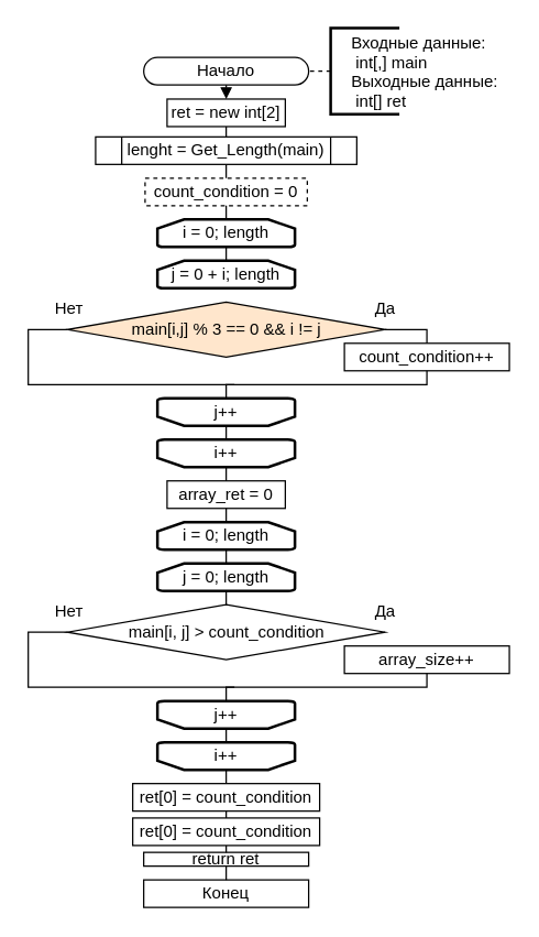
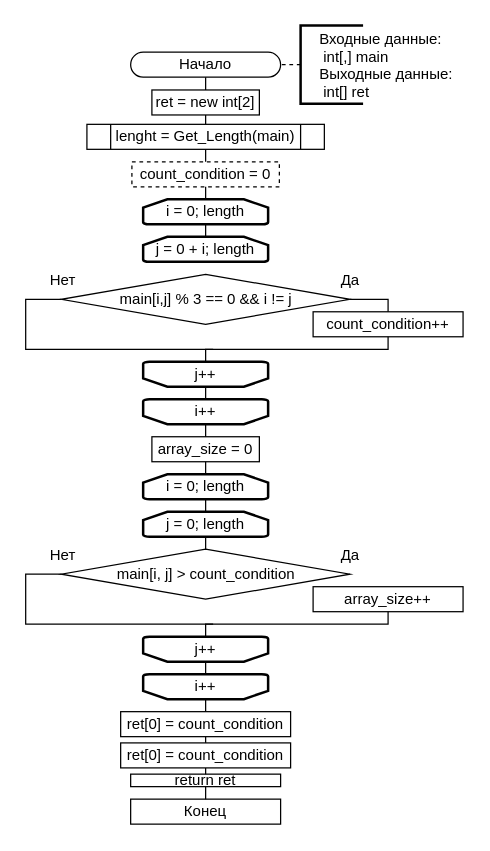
  <mxCell id="0" />
  <mxCell id="1" parent="0" />
  <mxCell id="2" value="Начало" style="rounded=1;whiteSpace=wrap;html=1;arcSize=50;" vertex="1" parent="1"><mxGeometry x="104" y="41.25" width="120" height="20" as="geometry" /></mxCell>
  <mxCell id="3" value="" style="endArrow=none;dashed=1;html=1;rounded=0;exitX=0;exitY=0.5;exitDx=0;exitDy=0;entryX=1;entryY=0.5;entryDx=0;entryDy=0;exitPerimeter=0;" edge="1" source="4" target="2" parent="1"><mxGeometry width="50" height="50" relative="1" as="geometry"><mxPoint x="270" y="54" as="sourcePoint" /><mxPoint x="250" y="54" as="targetPoint" /></mxGeometry></mxCell>
  <mxCell id="4" value="    Входные данные:&#10;     int[,] main&#10;    Выходные данные:&#10;     int[] ret" style="strokeWidth=2;shape=mxgraph.flowchart.annotation_1;align=left;pointerEvents=1;recursiveResize=1;autosize=0;verticalAlign=middle;horizontal=1;" vertex="1" parent="1"><mxGeometry x="240" y="20" width="50" height="62.5" as="geometry" /></mxCell>
  <mxCell id="5" value="ret = new int[2]" style="rounded=0;whiteSpace=wrap;html=1;" vertex="1" parent="1"><mxGeometry x="121" y="71.5" width="86" height="20" as="geometry" /></mxCell>
- <mxCell id="6" value="" style="endArrow=block;html=1;rounded=0;entryX=0.5;entryY=0;entryDx=0;entryDy=0;exitX=0.5;exitY=1;exitDx=0;exitDy=0;" edge="1" parent="1" source="2" target="5"><mxGeometry width="50" height="50" relative="1" as="geometry"><mxPoint x="164" y="109" as="sourcePoint" /><mxPoint x="200" y="119" as="targetPoint" /></mxGeometry></mxCell>
+ <mxCell id="6" value="" style="endArrow=none;html=1;rounded=0;entryX=0.5;entryY=0;entryDx=0;entryDy=0;exitX=0.5;exitY=1;exitDx=0;exitDy=0;" edge="1" parent="1" source="2" target="5"><mxGeometry width="50" height="50" relative="1" as="geometry"><mxPoint x="164" y="109" as="sourcePoint" /><mxPoint x="200" y="119" as="targetPoint" /></mxGeometry></mxCell>
  <mxCell id="7" value="&lt;div&gt;&lt;span style=&quot;background-color: initial;&quot;&gt;count_condition = 0&lt;/span&gt;&lt;br&gt;&lt;/div&gt;" style="rounded=0;whiteSpace=wrap;html=1;dashed=1;" vertex="1" parent="1"><mxGeometry x="105" y="129" width="118" height="20" as="geometry" /></mxCell>
  <mxCell id="8" value="" style="endArrow=none;html=1;rounded=0;entryX=0.5;entryY=0;entryDx=0;entryDy=0;exitX=0.5;exitY=1;exitDx=0;exitDy=0;" edge="1" parent="1" target="7" source="12"><mxGeometry width="50" height="50" relative="1" as="geometry"><mxPoint x="320" y="139" as="sourcePoint" /><mxPoint x="356" y="149" as="targetPoint" /></mxGeometry></mxCell>
- <mxCell id="9" value="array_ret = 0" style="rounded=0;whiteSpace=wrap;html=1;" vertex="1" parent="1"><mxGeometry x="121" y="349" width="86" height="20" as="geometry" /></mxCell>
+ <mxCell id="9" value="array_size = 0" style="rounded=0;whiteSpace=wrap;html=1;" vertex="1" parent="1"><mxGeometry x="121" y="349" width="86" height="20" as="geometry" /></mxCell>
  <mxCell id="10" value="count_condition++" style="rounded=0;whiteSpace=wrap;html=1;" vertex="1" parent="1"><mxGeometry x="250" y="249" width="120" height="20" as="geometry" /></mxCell>
  <mxCell id="11" value="" style="endArrow=none;html=1;rounded=0;entryX=0.5;entryY=0;entryDx=0;entryDy=0;exitX=0.5;exitY=1;exitDx=0;exitDy=0;" edge="1" target="12" parent="1" source="5"><mxGeometry width="50" height="50" relative="1" as="geometry"><mxPoint x="180" y="109" as="sourcePoint" /><mxPoint x="210" y="29" as="targetPoint" /></mxGeometry></mxCell>
  <mxCell id="12" value="lenght = Get_Length(main)" style="shape=process;whiteSpace=wrap;html=1;backgroundOutline=1;" vertex="1" parent="1"><mxGeometry x="69" y="99" width="190" height="20" as="geometry" /></mxCell>
  <mxCell id="13" value="" style="endArrow=none;html=1;rounded=0;exitX=0.5;exitY=0;exitDx=0;exitDy=0;exitPerimeter=0;entryX=0.5;entryY=1;entryDx=0;entryDy=0;" edge="1" source="14" parent="1" target="7"><mxGeometry width="50" height="50" relative="1" as="geometry"><mxPoint x="152" y="339" as="sourcePoint" /><mxPoint x="146" y="199" as="targetPoint" /></mxGeometry></mxCell>
  <mxCell id="14" value="i = 0; length" style="strokeWidth=2;html=1;shape=mxgraph.flowchart.loop_limit;whiteSpace=wrap;" vertex="1" parent="1"><mxGeometry x="114" y="159" width="100" height="20" as="geometry" /></mxCell>
  <mxCell id="15" value="i++" style="strokeWidth=2;html=1;shape=mxgraph.flowchart.loop_limit;whiteSpace=wrap;direction=west;" vertex="1" parent="1"><mxGeometry x="114" y="319" width="100" height="20" as="geometry" /></mxCell>
  <mxCell id="16" value="" style="endArrow=none;html=1;rounded=0;entryX=0.5;entryY=1;entryDx=0;entryDy=0;entryPerimeter=0;exitX=0.5;exitY=0;exitDx=0;exitDy=0;exitPerimeter=0;" edge="1" source="19" target="14" parent="1"><mxGeometry width="50" height="50" relative="1" as="geometry"><mxPoint x="146" y="249" as="sourcePoint" /><mxPoint x="222" y="419" as="targetPoint" /></mxGeometry></mxCell>
  <mxCell id="17" value="" style="endArrow=none;html=1;rounded=0;exitX=0.5;exitY=1;exitDx=0;exitDy=0;exitPerimeter=0;entryX=0.5;entryY=0;entryDx=0;entryDy=0;entryPerimeter=0;" edge="1" source="15" target="20" parent="1"><mxGeometry width="50" height="50" relative="1" as="geometry"><mxPoint x="-321" y="629" as="sourcePoint" /><mxPoint x="-347" y="429" as="targetPoint" /></mxGeometry></mxCell>
  <mxCell id="18" value="" style="endArrow=none;html=1;rounded=0;entryX=0.5;entryY=0;entryDx=0;entryDy=0;entryPerimeter=0;exitX=0.5;exitY=0;exitDx=0;exitDy=0;" edge="1" target="15" parent="1" source="9"><mxGeometry width="50" height="50" relative="1" as="geometry"><mxPoint x="164" y="349" as="sourcePoint" /><mxPoint x="-320" y="469" as="targetPoint" /></mxGeometry></mxCell>
  <mxCell id="19" value="j = 0 + i; length" style="strokeWidth=2;html=1;shape=mxgraph.flowchart.loop_limit;whiteSpace=wrap;" vertex="1" parent="1"><mxGeometry x="114" y="189" width="100" height="20" as="geometry" /></mxCell>
  <mxCell id="20" value="j++" style="strokeWidth=2;html=1;shape=mxgraph.flowchart.loop_limit;whiteSpace=wrap;direction=west;" vertex="1" parent="1"><mxGeometry x="114" y="289" width="100" height="20" as="geometry" /></mxCell>
- <mxCell id="21" value="main[i,j] % 3 == 0 &amp;amp;&amp;amp; i != j" style="rhombus;whiteSpace=wrap;html=1;fillColor=#ffe6cc;" vertex="1" parent="1"><mxGeometry x="48.5" y="219" width="231" height="40" as="geometry" /></mxCell>
+ <mxCell id="21" value="main[i,j] % 3 == 0 &amp;amp;&amp;amp; i != j" style="rhombus;whiteSpace=wrap;html=1;" vertex="1" parent="1"><mxGeometry x="48.5" y="219" width="231" height="40" as="geometry" /></mxCell>
  <mxCell id="22" value="" style="endArrow=none;html=1;rounded=0;entryX=1;entryY=0.5;entryDx=0;entryDy=0;exitX=0.5;exitY=0;exitDx=0;exitDy=0;" edge="1" parent="1" source="10" target="21"><mxGeometry width="50" height="50" relative="1" as="geometry"><mxPoint x="310" y="259" as="sourcePoint" /><mxPoint x="230" y="269" as="targetPoint" /><Array as="points"><mxPoint x="310" y="239" /></Array></mxGeometry></mxCell>
  <mxCell id="23" value="Да" style="text;html=1;align=center;verticalAlign=middle;whiteSpace=wrap;rounded=0;" vertex="1" parent="1"><mxGeometry x="250" y="209" width="60" height="30" as="geometry" /></mxCell>
  <mxCell id="24" value="Нет" style="text;html=1;align=center;verticalAlign=middle;whiteSpace=wrap;rounded=0;" vertex="1" parent="1"><mxGeometry x="20" y="209" width="60" height="30" as="geometry" /></mxCell>
  <mxCell id="25" value="" style="endArrow=none;html=1;rounded=0;entryX=0;entryY=0.5;entryDx=0;entryDy=0;" edge="1" parent="1" target="21"><mxGeometry width="50" height="50" relative="1" as="geometry"><mxPoint x="170" y="279" as="sourcePoint" /><mxPoint x="130" y="269" as="targetPoint" /><Array as="points"><mxPoint x="20" y="279" /><mxPoint x="20" y="239" /></Array></mxGeometry></mxCell>
  <mxCell id="26" value="" style="endArrow=none;html=1;rounded=0;entryX=0.5;entryY=1;entryDx=0;entryDy=0;exitX=0.5;exitY=1;exitDx=0;exitDy=0;exitPerimeter=0;" edge="1" parent="1" source="20" target="10"><mxGeometry width="50" height="50" relative="1" as="geometry"><mxPoint x="165" y="309" as="sourcePoint" /><mxPoint x="305" y="269" as="targetPoint" /><Array as="points"><mxPoint x="164" y="279" /><mxPoint x="310" y="279" /></Array></mxGeometry></mxCell>
  <mxCell id="27" value="" style="endArrow=none;html=1;rounded=0;exitX=0.5;exitY=0;exitDx=0;exitDy=0;exitPerimeter=0;entryX=0.5;entryY=1;entryDx=0;entryDy=0;" edge="1" source="28" parent="1" target="9"><mxGeometry width="50" height="50" relative="1" as="geometry"><mxPoint x="172.5" y="549" as="sourcePoint" /><mxPoint x="166.5" y="409" as="targetPoint" /></mxGeometry></mxCell>
  <mxCell id="28" value="i = 0; length" style="strokeWidth=2;html=1;shape=mxgraph.flowchart.loop_limit;whiteSpace=wrap;" vertex="1" parent="1"><mxGeometry x="114" y="379" width="100" height="20" as="geometry" /></mxCell>
  <mxCell id="29" value="i++" style="strokeWidth=2;html=1;shape=mxgraph.flowchart.loop_limit;whiteSpace=wrap;direction=west;" vertex="1" parent="1"><mxGeometry x="114" y="539" width="100" height="20" as="geometry" /></mxCell>
  <mxCell id="30" value="" style="endArrow=none;html=1;rounded=0;entryX=0.5;entryY=1;entryDx=0;entryDy=0;entryPerimeter=0;exitX=0.5;exitY=0;exitDx=0;exitDy=0;exitPerimeter=0;" edge="1" source="33" target="28" parent="1"><mxGeometry width="50" height="50" relative="1" as="geometry"><mxPoint x="166.5" y="459" as="sourcePoint" /><mxPoint x="242.5" y="629" as="targetPoint" /></mxGeometry></mxCell>
  <mxCell id="31" value="" style="endArrow=none;html=1;rounded=0;exitX=0.5;exitY=1;exitDx=0;exitDy=0;exitPerimeter=0;entryX=0.5;entryY=0;entryDx=0;entryDy=0;entryPerimeter=0;" edge="1" source="29" target="34" parent="1"><mxGeometry width="50" height="50" relative="1" as="geometry"><mxPoint x="4.5" y="884" as="sourcePoint" /><mxPoint x="-21.5" y="684" as="targetPoint" /></mxGeometry></mxCell>
  <mxCell id="32" value="" style="endArrow=none;html=1;rounded=0;entryX=0.5;entryY=0;entryDx=0;entryDy=0;entryPerimeter=0;exitX=0.5;exitY=0;exitDx=0;exitDy=0;" edge="1" target="29" parent="1" source="42"><mxGeometry width="50" height="50" relative="1" as="geometry"><mxPoint x="164" y="569" as="sourcePoint" /><mxPoint x="5.5" y="594" as="targetPoint" /></mxGeometry></mxCell>
  <mxCell id="33" value="j = 0; length" style="strokeWidth=2;html=1;shape=mxgraph.flowchart.loop_limit;whiteSpace=wrap;" vertex="1" parent="1"><mxGeometry x="114" y="409" width="100" height="20" as="geometry" /></mxCell>
  <mxCell id="34" value="j++" style="strokeWidth=2;html=1;shape=mxgraph.flowchart.loop_limit;whiteSpace=wrap;direction=west;" vertex="1" parent="1"><mxGeometry x="114" y="509" width="100" height="20" as="geometry" /></mxCell>
  <mxCell id="35" value="array_size++" style="rounded=0;whiteSpace=wrap;html=1;" vertex="1" parent="1"><mxGeometry x="250" y="469" width="120" height="20" as="geometry" /></mxCell>
  <mxCell id="36" value="" style="endArrow=none;html=1;rounded=0;entryX=0.5;entryY=1;entryDx=0;entryDy=0;entryPerimeter=0;exitX=0.5;exitY=0;exitDx=0;exitDy=0;" edge="1" parent="1" source="37" target="33"><mxGeometry width="50" height="50" relative="1" as="geometry"><mxPoint x="164" y="439" as="sourcePoint" /><mxPoint x="164" y="429" as="targetPoint" /></mxGeometry></mxCell>
  <mxCell id="37" value="main[i, j] &amp;gt; count_condition" style="rhombus;whiteSpace=wrap;html=1;" vertex="1" parent="1"><mxGeometry x="48.5" y="439" width="231" height="40" as="geometry" /></mxCell>
  <mxCell id="38" value="Да" style="text;html=1;align=center;verticalAlign=middle;whiteSpace=wrap;rounded=0;" vertex="1" parent="1"><mxGeometry x="250" y="429" width="60" height="30" as="geometry" /></mxCell>
  <mxCell id="39" value="Нет" style="text;html=1;align=center;verticalAlign=middle;whiteSpace=wrap;rounded=0;" vertex="1" parent="1"><mxGeometry x="20" y="429" width="60" height="30" as="geometry" /></mxCell>
  <mxCell id="40" value="" style="endArrow=none;html=1;rounded=0;entryX=0;entryY=0.5;entryDx=0;entryDy=0;" edge="1" parent="1" target="37"><mxGeometry width="50" height="50" relative="1" as="geometry"><mxPoint x="170" y="499" as="sourcePoint" /><mxPoint x="130" y="489" as="targetPoint" /><Array as="points"><mxPoint x="20" y="499" /><mxPoint x="20" y="459" /></Array></mxGeometry></mxCell>
  <mxCell id="41" value="" style="endArrow=none;html=1;rounded=0;entryX=0.5;entryY=1;entryDx=0;entryDy=0;exitX=0.5;exitY=1;exitDx=0;exitDy=0;exitPerimeter=0;" edge="1" parent="1" source="34" target="35"><mxGeometry width="50" height="50" relative="1" as="geometry"><mxPoint x="164" y="509" as="sourcePoint" /><mxPoint x="305" y="489" as="targetPoint" /><Array as="points"><mxPoint x="164" y="499" /><mxPoint x="310" y="499" /></Array></mxGeometry></mxCell>
  <mxCell id="42" value="ret[0] = count_condition" style="rounded=0;whiteSpace=wrap;html=1;" vertex="1" parent="1"><mxGeometry x="96" y="569" width="136" height="20" as="geometry" /></mxCell>
  <mxCell id="43" value="" style="endArrow=none;html=1;rounded=0;entryX=0.5;entryY=1;entryDx=0;entryDy=0;exitX=0.5;exitY=0;exitDx=0;exitDy=0;" edge="1" target="42" parent="1" source="44"><mxGeometry width="50" height="50" relative="1" as="geometry"><mxPoint x="164" y="599" as="sourcePoint" /><mxPoint x="266" y="699" as="targetPoint" /></mxGeometry></mxCell>
  <mxCell id="44" value="ret[0] = count_condition" style="rounded=0;whiteSpace=wrap;html=1;" vertex="1" parent="1"><mxGeometry x="96" y="594" width="136" height="20" as="geometry" /></mxCell>
  <mxCell id="45" value="Конец" style="whiteSpace=wrap;html=1;arcSize=50;rounded=0;" vertex="1" parent="1"><mxGeometry x="104" y="639" width="120" height="20" as="geometry" /></mxCell>
  <mxCell id="46" value="" style="endArrow=none;html=1;rounded=0;entryX=0.5;entryY=0;entryDx=0;entryDy=0;exitX=0.5;exitY=1;exitDx=0;exitDy=0;" edge="1" target="45" parent="1" source="47"><mxGeometry width="50" height="50" relative="1" as="geometry"><mxPoint x="190" y="729" as="sourcePoint" /><mxPoint x="220" y="769" as="targetPoint" /></mxGeometry></mxCell>
  <mxCell id="47" value="return ret" style="rounded=0;whiteSpace=wrap;html=1;" vertex="1" parent="1"><mxGeometry x="104" y="619" width="120" height="10" as="geometry" /></mxCell>
  <mxCell id="48" value="" style="endArrow=none;html=1;rounded=0;entryX=0.5;entryY=1;entryDx=0;entryDy=0;exitX=0.5;exitY=0;exitDx=0;exitDy=0;" edge="1" parent="1" source="47" target="44"><mxGeometry width="50" height="50" relative="1" as="geometry"><mxPoint x="140" y="699" as="sourcePoint" /><mxPoint x="190" y="649" as="targetPoint" /></mxGeometry></mxCell>
